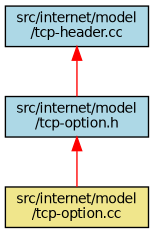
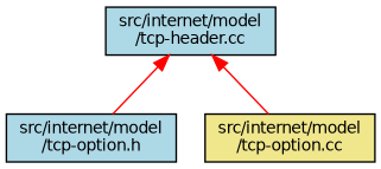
  digraph {
    node [color=black fillcolor=lightblue fontname=Helvetica fontsize=10 shape=record style=filled]
    edge [color=red dir=back fontname=Helvetica fontsize=10 labelfontname=Helvetica labelfontsize=10 style=solid]
    n1 [fontcolor=black height=0.2 label="src/internet/model\l/tcp-option.h" width=0.4]
    n2 [fillcolor=khaki height=0.2 label="src/internet/model\l/tcp-option.cc" width=0.4]
    n3 [height=0.2 label="src/internet/model\l/tcp-header.cc" width=0.4]
-   n1 -> n2
+   n3 -> n2
    n3 -> n1
  }
